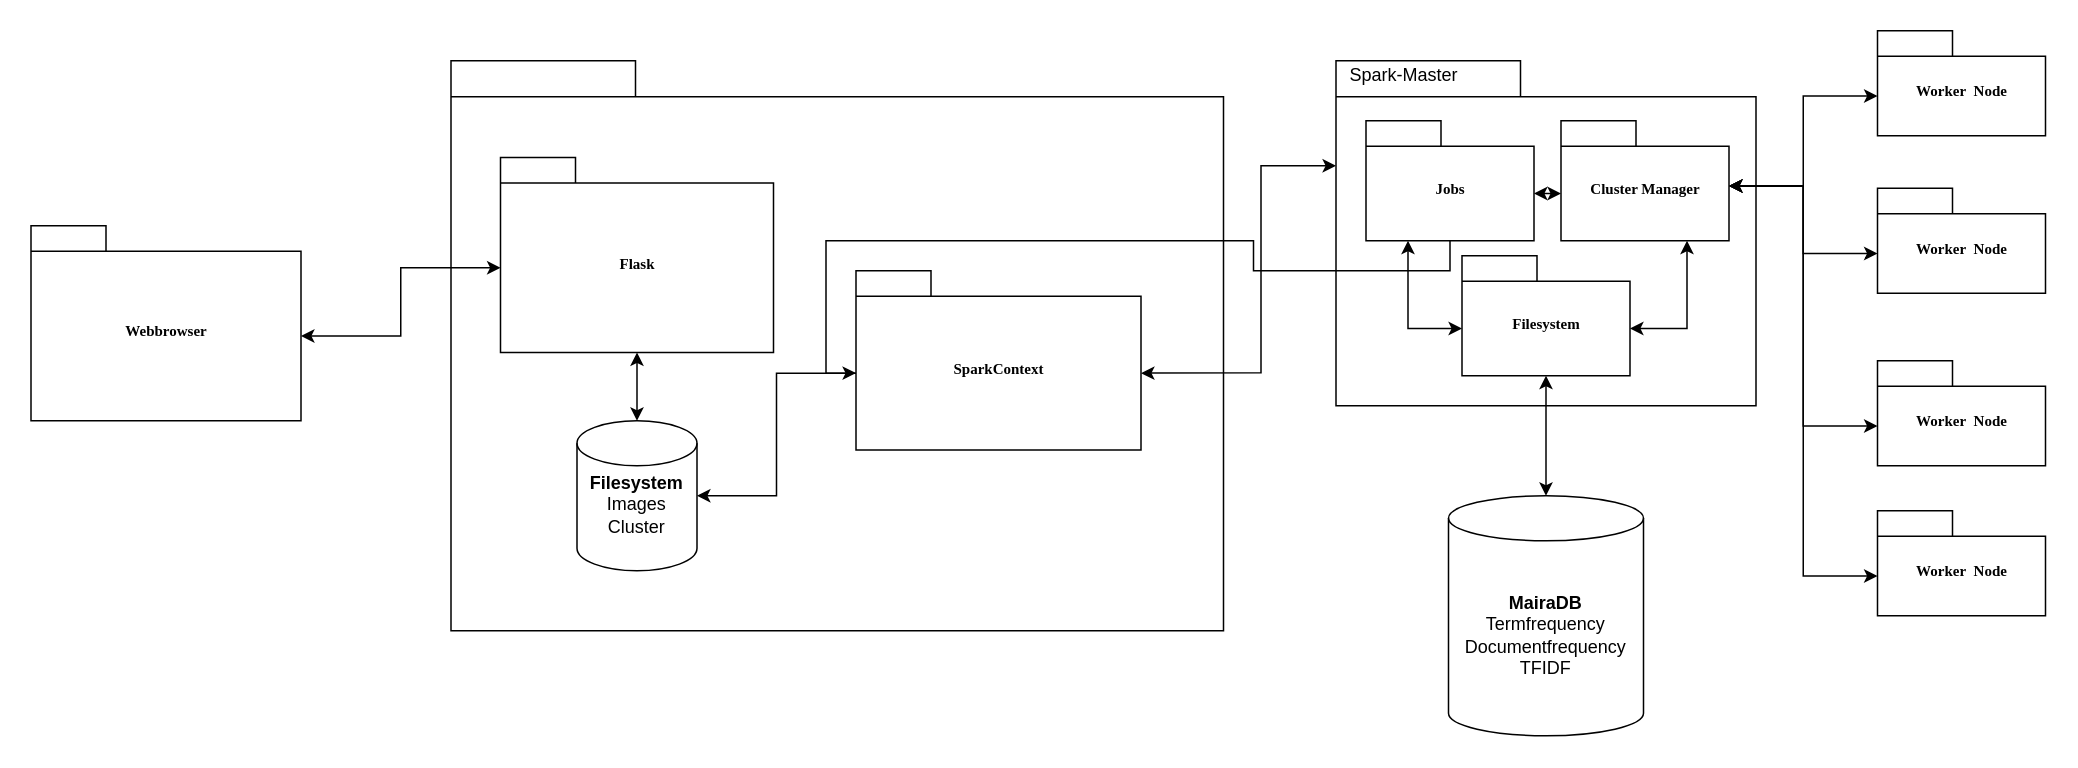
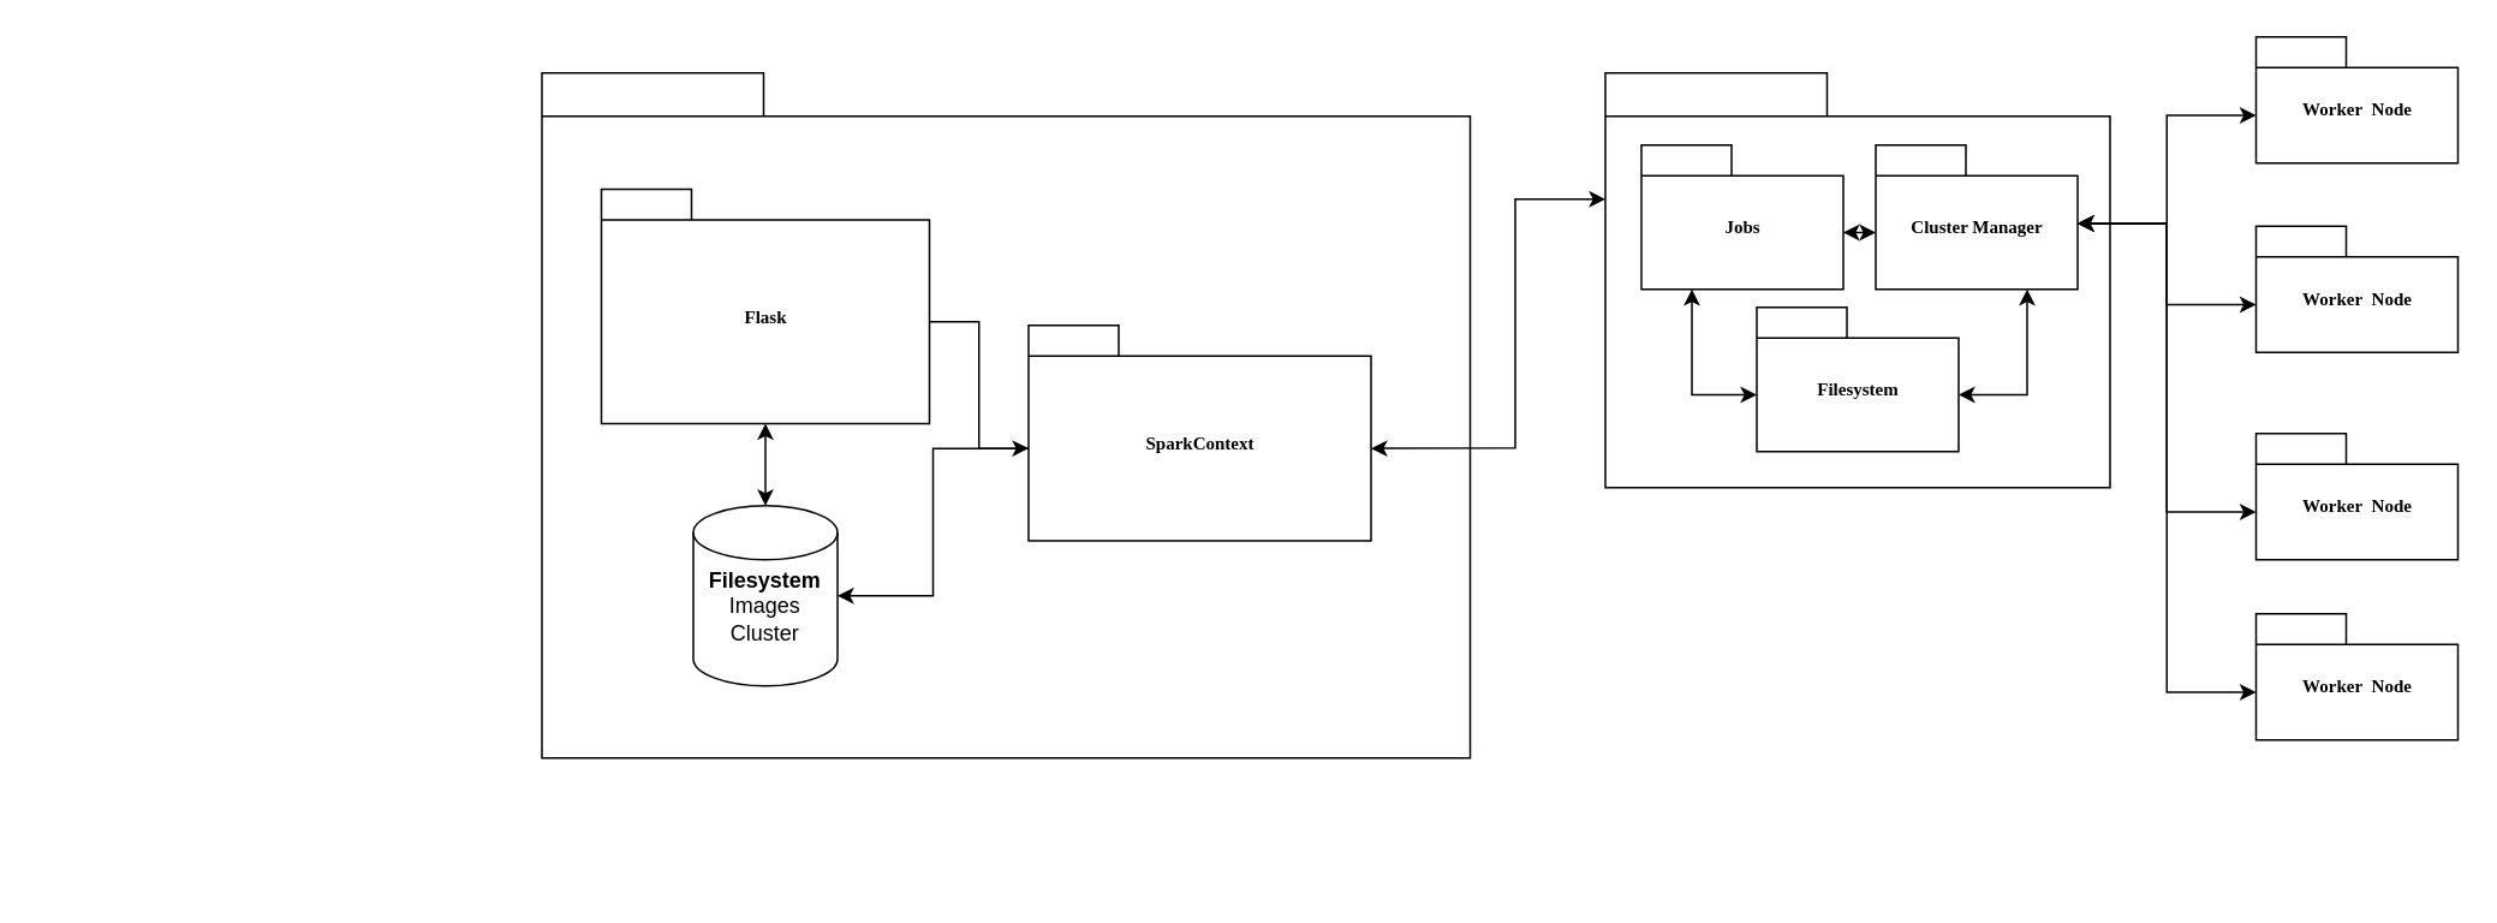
  <mxCell id="0" />
  <mxCell id="1" parent="0" />
  <mxCell id="2" value="" style="group" parent="1" vertex="1" connectable="0"><mxGeometry x="890" y="40" width="280" height="230" as="geometry" /></mxCell>
  <mxCell id="3" value="" style="shape=folder;fontStyle=1;spacingTop=10;tabWidth=123;tabHeight=24;tabPosition=left;html=1;rounded=0;shadow=0;comic=0;labelBackgroundColor=none;strokeWidth=1;fontFamily=Verdana;fontSize=10;align=center;" parent="2" vertex="1"><mxGeometry width="280" height="230" as="geometry" /></mxCell>
  <mxCell id="4" style="edgeStyle=orthogonalEdgeStyle;rounded=0;orthogonalLoop=1;jettySize=auto;html=1;exitX=0.75;exitY=1;exitDx=0;exitDy=0;exitPerimeter=0;entryX=0;entryY=0;entryDx=112;entryDy=48.5;entryPerimeter=0;verticalAlign=middle;startArrow=classic;startFill=1;" edge="1" parent="2" source="5" target="10"><mxGeometry relative="1" as="geometry" /></mxCell>
  <mxCell id="5" value="Cluster Manager" style="shape=folder;fontStyle=1;spacingTop=10;tabWidth=50;tabHeight=17;tabPosition=left;html=1;rounded=0;shadow=0;comic=0;labelBackgroundColor=none;strokeWidth=1;fontFamily=Verdana;fontSize=10;align=center;" parent="2" vertex="1"><mxGeometry x="150" y="40" width="112" height="80" as="geometry" /></mxCell>
- <mxCell id="6" value="Spark-Master" style="text;html=1;align=center;verticalAlign=middle;resizable=0;points=[];autosize=1;strokeColor=none;fillColor=none;" vertex="1" parent="2"><mxGeometry width="90" height="20" as="geometry" /></mxCell>
  <mxCell id="7" style="edgeStyle=orthogonalEdgeStyle;rounded=0;orthogonalLoop=1;jettySize=auto;html=1;exitX=0;exitY=0;exitDx=112;exitDy=48.5;exitPerimeter=0;entryX=0;entryY=0;entryDx=0;entryDy=48.5;entryPerimeter=0;startArrow=classic;startFill=1;" edge="1" parent="2" source="9" target="5"><mxGeometry relative="1" as="geometry" /></mxCell>
  <mxCell id="8" style="edgeStyle=orthogonalEdgeStyle;rounded=0;orthogonalLoop=1;jettySize=auto;html=1;exitX=0.25;exitY=1;exitDx=0;exitDy=0;exitPerimeter=0;entryX=0;entryY=0;entryDx=0;entryDy=48.5;entryPerimeter=0;startArrow=classic;startFill=1;" edge="1" parent="2" source="9" target="10"><mxGeometry relative="1" as="geometry" /></mxCell>
  <mxCell id="9" value="Jobs" style="shape=folder;fontStyle=1;spacingTop=10;tabWidth=50;tabHeight=17;tabPosition=left;html=1;rounded=0;shadow=0;comic=0;labelBackgroundColor=none;strokeWidth=1;fontFamily=Verdana;fontSize=10;align=center;" vertex="1" parent="2"><mxGeometry x="20" y="40" width="112" height="80" as="geometry" /></mxCell>
  <mxCell id="10" value="Filesystem" style="shape=folder;fontStyle=1;spacingTop=10;tabWidth=50;tabHeight=17;tabPosition=left;html=1;rounded=0;shadow=0;comic=0;labelBackgroundColor=none;strokeWidth=1;fontFamily=Verdana;fontSize=10;align=center;" vertex="1" parent="2"><mxGeometry x="84" y="130" width="112" height="80" as="geometry" /></mxCell>
  <mxCell id="11" value="" style="shape=folder;fontStyle=1;spacingTop=10;tabWidth=123;tabHeight=24;tabPosition=left;html=1;rounded=0;shadow=0;comic=0;labelBackgroundColor=none;strokeColor=#000000;strokeWidth=1;fillColor=#ffffff;fontFamily=Verdana;fontSize=10;fontColor=#000000;align=center;" parent="1" vertex="1"><mxGeometry x="300" y="40" width="515" height="380" as="geometry" /></mxCell>
  <mxCell id="12" value="Worker&amp;nbsp; Node" style="shape=folder;fontStyle=1;spacingTop=10;tabWidth=50;tabHeight=17;tabPosition=left;html=1;rounded=0;shadow=0;comic=0;labelBackgroundColor=none;strokeWidth=1;fontFamily=Verdana;fontSize=10;align=center;" parent="1" vertex="1"><mxGeometry x="1251" y="20" width="112" height="70" as="geometry" /></mxCell>
- <mxCell id="13" value="&lt;div&gt;&lt;b&gt;MairaDB&lt;/b&gt;&lt;/div&gt;&lt;div&gt;Termfrequency&lt;/div&gt;&lt;div&gt;Documentfrequency&lt;/div&gt;&lt;div&gt;TFIDF&lt;br&gt;&lt;/div&gt;" style="shape=cylinder3;whiteSpace=wrap;html=1;boundedLbl=1;backgroundOutline=1;size=15;" vertex="1" parent="1"><mxGeometry x="965" y="330" width="130" height="160" as="geometry" /></mxCell>
  <mxCell id="14" value="Flask" style="shape=folder;fontStyle=1;spacingTop=10;tabWidth=50;tabHeight=17;tabPosition=left;html=1;rounded=0;shadow=0;comic=0;labelBackgroundColor=none;strokeColor=#000000;strokeWidth=1;fillColor=#ffffff;fontFamily=Verdana;fontSize=10;fontColor=#000000;align=center;" vertex="1" parent="1"><mxGeometry x="333" y="104.5" width="182" height="130" as="geometry" /></mxCell>
- <mxCell id="15" style="edgeStyle=orthogonalEdgeStyle;rounded=0;orthogonalLoop=1;jettySize=auto;html=1;exitX=0;exitY=0;exitDx=0;exitDy=68.25;exitPerimeter=0;startArrow=classic;startFill=1;endArrow=none;endFill=0;" edge="1" parent="1" source="17" target="9"><mxGeometry relative="1" as="geometry" /></mxCell>
+ <mxCell id="15" style="edgeStyle=orthogonalEdgeStyle;rounded=0;orthogonalLoop=1;jettySize=auto;html=1;exitX=0;exitY=0;exitDx=0;exitDy=68.25;exitPerimeter=0;entryX=0;entryY=0;entryDx=182;entryDy=73.5;entryPerimeter=0;startArrow=classic;startFill=1;endArrow=none;endFill=0;" edge="1" parent="1" source="17" target="14"><mxGeometry relative="1" as="geometry" /></mxCell>
  <mxCell id="16" style="edgeStyle=orthogonalEdgeStyle;rounded=0;orthogonalLoop=1;jettySize=auto;html=1;exitX=0;exitY=0;exitDx=0;exitDy=68.25;exitPerimeter=0;startArrow=none;startFill=0;endArrow=classic;endFill=1;" edge="1" parent="1" source="17" target="22"><mxGeometry relative="1" as="geometry" /></mxCell>
  <mxCell id="17" value="SparkContext" style="shape=folder;fontStyle=1;spacingTop=10;tabWidth=50;tabHeight=17;tabPosition=left;html=1;rounded=0;shadow=0;comic=0;labelBackgroundColor=none;strokeColor=#000000;strokeWidth=1;fillColor=#ffffff;fontFamily=Verdana;fontSize=10;fontColor=#000000;align=center;" vertex="1" parent="1"><mxGeometry x="570" y="180" width="190" height="119.5" as="geometry" /></mxCell>
  <mxCell id="18" value="Worker&amp;nbsp; Node" style="shape=folder;fontStyle=1;spacingTop=10;tabWidth=50;tabHeight=17;tabPosition=left;html=1;rounded=0;shadow=0;comic=0;labelBackgroundColor=none;strokeWidth=1;fontFamily=Verdana;fontSize=10;align=center;" vertex="1" parent="1"><mxGeometry x="1251" y="240" width="112" height="70" as="geometry" /></mxCell>
  <mxCell id="19" value="Worker&amp;nbsp; Node" style="shape=folder;fontStyle=1;spacingTop=10;tabWidth=50;tabHeight=17;tabPosition=left;html=1;rounded=0;shadow=0;comic=0;labelBackgroundColor=none;strokeWidth=1;fontFamily=Verdana;fontSize=10;align=center;" vertex="1" parent="1"><mxGeometry x="1251" y="125" width="112" height="70" as="geometry" /></mxCell>
  <mxCell id="20" value="Worker&amp;nbsp; Node" style="shape=folder;fontStyle=1;spacingTop=10;tabWidth=50;tabHeight=17;tabPosition=left;html=1;rounded=0;shadow=0;comic=0;labelBackgroundColor=none;strokeWidth=1;fontFamily=Verdana;fontSize=10;align=center;" vertex="1" parent="1"><mxGeometry x="1251" y="340" width="112" height="70" as="geometry" /></mxCell>
  <mxCell id="21" style="edgeStyle=orthogonalEdgeStyle;rounded=0;orthogonalLoop=1;jettySize=auto;html=1;exitX=0.5;exitY=0;exitDx=0;exitDy=0;exitPerimeter=0;entryX=0.5;entryY=1;entryDx=0;entryDy=0;entryPerimeter=0;startArrow=classic;startFill=1;endArrow=classic;endFill=1;" edge="1" parent="1" source="22" target="14"><mxGeometry relative="1" as="geometry" /></mxCell>
  <mxCell id="22" value="&lt;div&gt;&lt;b&gt;Filesystem&lt;/b&gt;&lt;/div&gt;&lt;div&gt;Images&lt;/div&gt;&lt;div&gt;Cluster&lt;br&gt;&lt;/div&gt;&lt;div&gt;&lt;br&gt;&lt;/div&gt;" style="shape=cylinder3;whiteSpace=wrap;html=1;boundedLbl=1;backgroundOutline=1;size=15;" vertex="1" parent="1"><mxGeometry x="384" y="280" width="80" height="100" as="geometry" /></mxCell>
  <mxCell id="23" value="" style="endArrow=classic;startArrow=classic;html=1;rounded=0;exitX=0;exitY=0;exitDx=190;exitDy=68.25;exitPerimeter=0;" edge="1" parent="1" source="17"><mxGeometry width="50" height="50" relative="1" as="geometry"><mxPoint x="670" y="420" as="sourcePoint" /><mxPoint x="890" y="110" as="targetPoint" /><Array as="points"><mxPoint x="840" y="248" /><mxPoint x="840" y="110" /></Array></mxGeometry></mxCell>
  <mxCell id="24" value="" style="endArrow=classic;startArrow=classic;html=1;rounded=0;entryX=0;entryY=0;entryDx=112;entryDy=43.5;entryPerimeter=0;exitX=0;exitY=0;exitDx=0;exitDy=43.5;exitPerimeter=0;edgeStyle=orthogonalEdgeStyle;" edge="1" parent="1" source="12" target="5"><mxGeometry width="50" height="50" relative="1" as="geometry"><mxPoint x="670" y="420" as="sourcePoint" /><mxPoint x="720" y="370" as="targetPoint" /></mxGeometry></mxCell>
  <mxCell id="25" value="" style="endArrow=classic;startArrow=classic;html=1;rounded=0;entryX=0;entryY=0;entryDx=112;entryDy=43.5;entryPerimeter=0;exitX=0;exitY=0;exitDx=0;exitDy=43.5;exitPerimeter=0;edgeStyle=orthogonalEdgeStyle;" edge="1" parent="1" source="19" target="5"><mxGeometry width="50" height="50" relative="1" as="geometry"><mxPoint x="1080" y="610" as="sourcePoint" /><mxPoint x="1130" y="560" as="targetPoint" /></mxGeometry></mxCell>
  <mxCell id="26" value="" style="endArrow=classic;startArrow=classic;html=1;rounded=0;entryX=0;entryY=0;entryDx=112;entryDy=43.5;entryPerimeter=0;exitX=0;exitY=0;exitDx=0;exitDy=43.5;exitPerimeter=0;edgeStyle=orthogonalEdgeStyle;" edge="1" parent="1" source="18" target="5"><mxGeometry width="50" height="50" relative="1" as="geometry"><mxPoint x="1110" y="460" as="sourcePoint" /><mxPoint x="1160" y="410" as="targetPoint" /></mxGeometry></mxCell>
  <mxCell id="27" value="" style="endArrow=classic;startArrow=classic;html=1;rounded=0;exitX=0;exitY=0;exitDx=0;exitDy=43.5;exitPerimeter=0;edgeStyle=orthogonalEdgeStyle;entryX=0;entryY=0;entryDx=112;entryDy=43.5;entryPerimeter=0;" edge="1" parent="1" source="20" target="5"><mxGeometry width="50" height="50" relative="1" as="geometry"><mxPoint x="1150" y="530" as="sourcePoint" /><mxPoint x="1160" y="120" as="targetPoint" /></mxGeometry></mxCell>
- <mxCell id="28" value="" style="endArrow=classic;startArrow=classic;html=1;rounded=0;entryX=0.5;entryY=1;entryDx=0;entryDy=0;entryPerimeter=0;exitX=0.5;exitY=0;exitDx=0;exitDy=0;exitPerimeter=0;" edge="1" parent="1" source="13" target="10"><mxGeometry width="50" height="50" relative="1" as="geometry"><mxPoint x="670" y="420" as="sourcePoint" /><mxPoint x="720" y="370" as="targetPoint" /></mxGeometry></mxCell>
- <mxCell id="29" style="edgeStyle=orthogonalEdgeStyle;rounded=0;orthogonalLoop=1;jettySize=auto;html=1;exitX=0;exitY=0;exitDx=180;exitDy=73.5;exitPerimeter=0;entryX=0;entryY=0;entryDx=0;entryDy=73.5;entryPerimeter=0;startArrow=classic;startFill=1;endArrow=classic;endFill=1;" edge="1" parent="1" source="30" target="14"><mxGeometry relative="1" as="geometry" /></mxCell>
- <mxCell id="30" value="Webbrowser" style="shape=folder;fontStyle=1;spacingTop=10;tabWidth=50;tabHeight=17;tabPosition=left;html=1;rounded=0;shadow=0;comic=0;labelBackgroundColor=none;strokeColor=#000000;strokeWidth=1;fillColor=#ffffff;fontFamily=Verdana;fontSize=10;fontColor=#000000;align=center;" vertex="1" parent="1"><mxGeometry x="20" y="150" width="180" height="130" as="geometry" /></mxCell>
